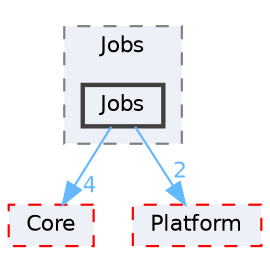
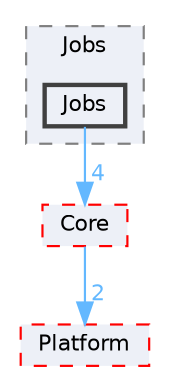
  digraph {
    compound=true
    node [color=red fillcolor="#edf0f7" fontname=Helvetica fontsize=10 shape=box style="filled,dashed"]
    edge [color=steelblue1 fontcolor=steelblue1 fontname=Helvetica fontsize=10 labeldistance=1.5 labelfontname=Helvetica labelfontsize=10]
    n1 [color=grey25 height=0.2 label=Jobs style="filled,bold" width=0.4]
    n2 [height=0.2 label=Core width=0.4]
    n3 [height=0.2 label=Platform width=0.4]
    subgraph cluster_1 {
      bgcolor="#edf0f7"
      fontname=Helvetica
      fontsize=10
      label=Jobs
      pencolor=grey50
      style="filled,dashed"
      n1
    }
    n1 -> n2 [headlabel=4]
-   n1 -> n3 [headlabel=2]
+   n2 -> n3 [headlabel=2]
  }
